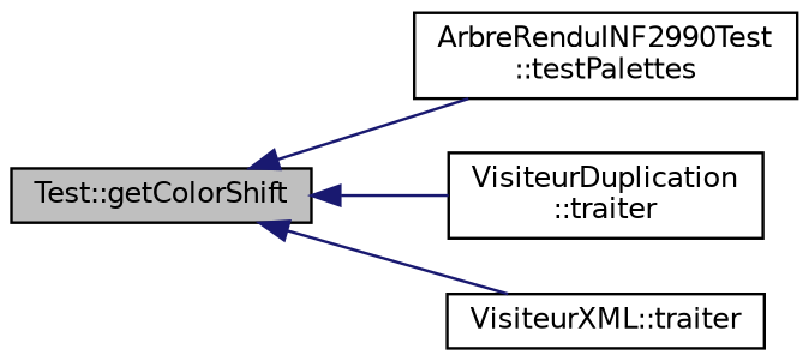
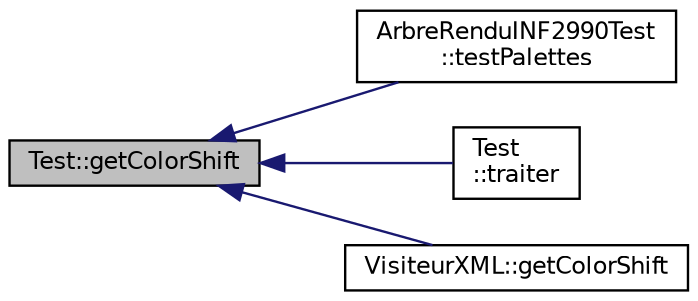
  digraph {
    rankdir=LR
    node [color=black fillcolor=white fontname=Helvetica fontsize=10 shape=record style=filled]
    edge [color=midnightblue dir=back fontname=Helvetica fontsize=10 labelfontname=Helvetica labelfontsize=10 style=solid]
    n1 [fillcolor=grey75 fontcolor=black height=0.2 label="Test::getColorShift" width=0.4]
    n2 [height=0.2 label="ArbreRenduINF2990Test\l::testPalettes" width=0.4]
-   n3 [height=0.2 label="VisiteurDuplication\l::traiter" width=0.4]
-   n4 [height=0.2 label="VisiteurXML::traiter" width=0.4]
+   n3 [height=0.2 label="Test\l::traiter" width=0.4]
+   n4 [height=0.2 label="VisiteurXML::getColorShift" width=0.4]
    n1 -> n2
    n1 -> n3
    n1 -> n4
  }
